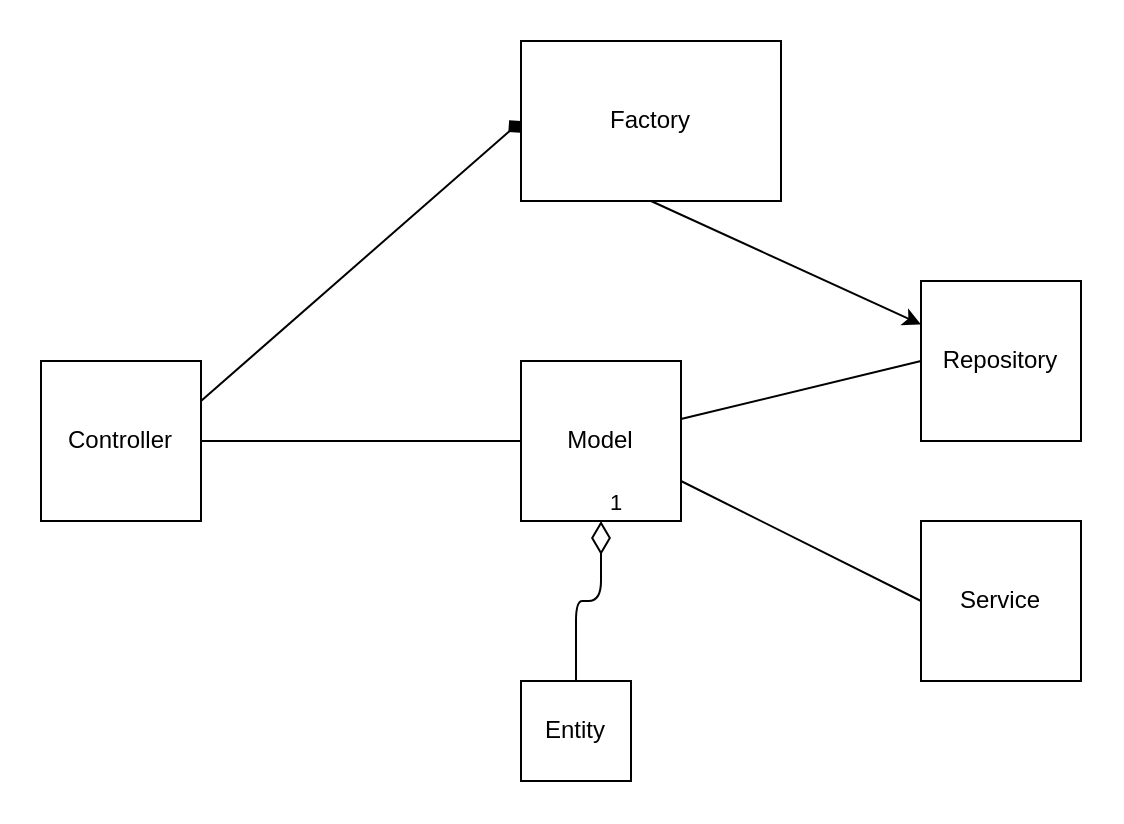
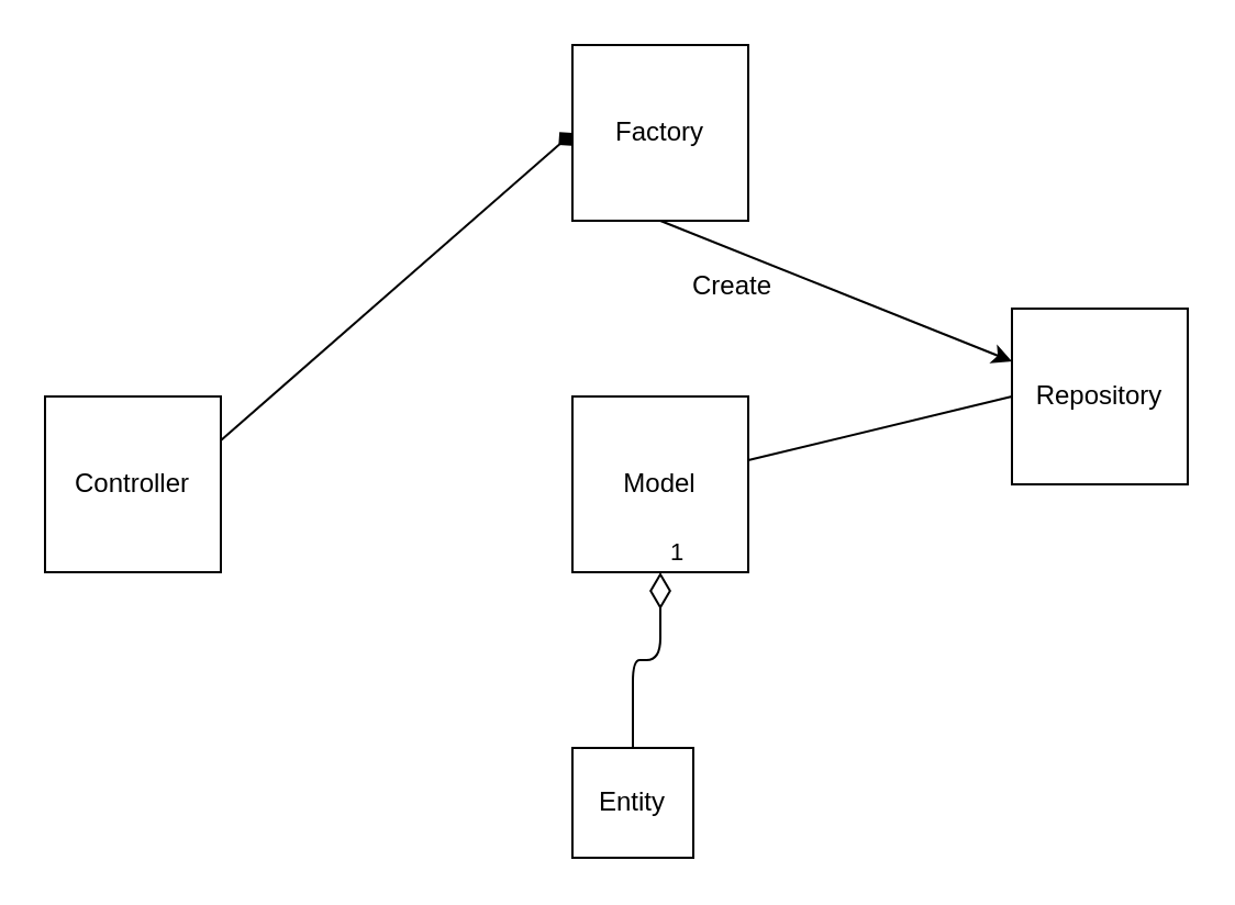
  <mxCell id="0" />
  <mxCell id="1" parent="0" />
  <mxCell id="2" value="Controller" style="whiteSpace=wrap;html=1;aspect=fixed;" vertex="1" parent="1"><mxGeometry x="20" y="180" width="80" height="80" as="geometry" /></mxCell>
  <mxCell id="3" value="Model" style="whiteSpace=wrap;html=1;aspect=fixed;" vertex="1" parent="1"><mxGeometry x="260" y="180" width="80" height="80" as="geometry" /></mxCell>
  <mxCell id="4" value="Repository" style="whiteSpace=wrap;html=1;aspect=fixed;" vertex="1" parent="1"><mxGeometry x="460" y="140" width="80" height="80" as="geometry" /></mxCell>
- <mxCell id="5" value="Service" style="whiteSpace=wrap;html=1;aspect=fixed;" vertex="1" parent="1"><mxGeometry x="460" y="260" width="80" height="80" as="geometry" /></mxCell>
- <mxCell id="6" value="" style="endArrow=none;html=1;entryX=0;entryY=0.5;entryDx=0;entryDy=0;" edge="1" parent="1" source="2" target="3"><mxGeometry width="50" height="50" relative="1" as="geometry"><mxPoint x="20" y="410" as="sourcePoint" /><mxPoint x="180" y="190" as="targetPoint" /></mxGeometry></mxCell>
  <mxCell id="7" value="" style="endArrow=none;html=1;entryX=0;entryY=0.5;entryDx=0;entryDy=0;exitX=1;exitY=0.363;exitDx=0;exitDy=0;exitPerimeter=0;" edge="1" parent="1" source="3" target="4"><mxGeometry width="50" height="50" relative="1" as="geometry"><mxPoint x="300" y="180" as="sourcePoint" /><mxPoint x="460" y="180" as="targetPoint" /></mxGeometry></mxCell>
- <mxCell id="8" value="" style="endArrow=none;html=1;entryX=0;entryY=0.5;entryDx=0;entryDy=0;exitX=1;exitY=0.75;exitDx=0;exitDy=0;" edge="1" parent="1" source="3" target="5"><mxGeometry width="50" height="50" relative="1" as="geometry"><mxPoint x="350" y="320" as="sourcePoint" /><mxPoint x="400" y="270" as="targetPoint" /></mxGeometry></mxCell>
- <mxCell id="9" value="Factory" style="whiteSpace=wrap;html=1;aspect=fixed;" vertex="1" parent="1"><mxGeometry x="260" y="20" width="130" height="80" as="geometry" /></mxCell>
+ <mxCell id="9" value="Factory" style="whiteSpace=wrap;html=1;aspect=fixed;" vertex="1" parent="1"><mxGeometry x="260" y="20" width="80" height="80" as="geometry" /></mxCell>
  <mxCell id="10" value="" style="endArrow=classic;html=1;exitX=0.5;exitY=1;exitDx=0;exitDy=0;" edge="1" parent="1" source="9" target="4"><mxGeometry width="50" height="50" relative="1" as="geometry"><mxPoint x="20" y="410" as="sourcePoint" /><mxPoint x="70" y="360" as="targetPoint" /></mxGeometry></mxCell>
+ <mxCell id="11" value="Create" style="text;html=1;strokeColor=none;fillColor=none;align=center;verticalAlign=middle;whiteSpace=wrap;rounded=0;" vertex="1" parent="1"><mxGeometry x="313" y="120" width="40" height="20" as="geometry" /></mxCell>
  <mxCell id="12" value="" style="endArrow=diamond;html=1;exitX=1;exitY=0.25;exitDx=0;exitDy=0;entryX=0;entryY=0.5;entryDx=0;entryDy=0;" edge="1" parent="1" source="2" target="9"><mxGeometry width="50" height="50" relative="1" as="geometry"><mxPoint x="140" y="174" as="sourcePoint" /><mxPoint x="190" y="124" as="targetPoint" /></mxGeometry></mxCell>
  <mxCell id="13" value="Entity" style="whiteSpace=wrap;html=1;aspect=fixed;" vertex="1" parent="1"><mxGeometry x="260" y="340" width="55" height="50" as="geometry" /></mxCell>
  <mxCell id="14" value="1" style="endArrow=none;html=1;endSize=12;startArrow=diamondThin;startSize=14;startFill=0;edgeStyle=orthogonalEdgeStyle;align=left;verticalAlign=bottom;exitX=0.5;exitY=1;exitDx=0;exitDy=0;entryX=0.5;entryY=0;entryDx=0;entryDy=0;endFill=0;" edge="1" parent="1" source="3" target="13"><mxGeometry x="-1" y="3" relative="1" as="geometry"><mxPoint x="80" y="330" as="sourcePoint" /><mxPoint x="240" y="330" as="targetPoint" /></mxGeometry></mxCell>
